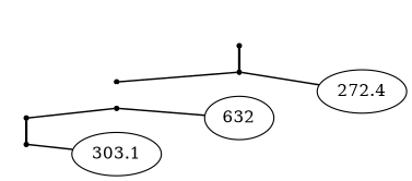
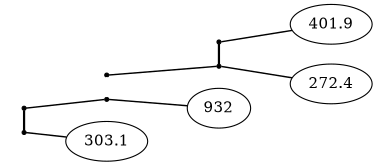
  strict digraph {
    compound=true
    newrank=true
    rankdir=LR
    node [shape=point]
    edge [arrowhead=none penwidth=1.3]
    "PT_((2724-4019)-632)" [height=0.05 width=0.05]
    PT_3051 [height=0.05 width=0.05]
    "PT_(2724-4019)" [height=0.05 width=0.05]
    PT_632 [height=0.05 width=0.05]
    PT_2724 [height=0.05 width=0.05]
    PT_4019 [height=0.05 width=0.05]
    n7 [height=0.5 label=303.1 width=1.0291 shape=""]
-   632 [height=0.5 width=0.79437 shape=""]
+   632 [height=0.5 width=0.79437 label=932 shape=""]
    272.4 [height=0.5 width=1.0291 shape=""]
+   401.9 [height=0.5 width=1.0291 shape=""]
    subgraph sub_1 {
      cluster=true
      rank=same
      "PT_((2724-4019)-632)"
      PT_3051
    }
    subgraph sub_2 {
      cluster=true
      rank=same
      "PT_(2724-4019)"
      PT_632
    }
    subgraph sub_3 {
      cluster=true
      rank=same
      PT_2724
      PT_4019
    }
    "PT_((2724-4019)-632)" -> PT_3051 [color=black penwidth=2.0]
    "PT_((2724-4019)-632)" -> PT_632
    PT_3051 -> n7
    "PT_(2724-4019)" -> PT_632 [color=white penwidth=2.0]
    "PT_(2724-4019)" -> PT_2724
    PT_632 -> 632
    PT_2724 -> PT_4019 [color=black penwidth=2.0]
    PT_2724 -> 272.4
+   PT_4019 -> 401.9
  }
